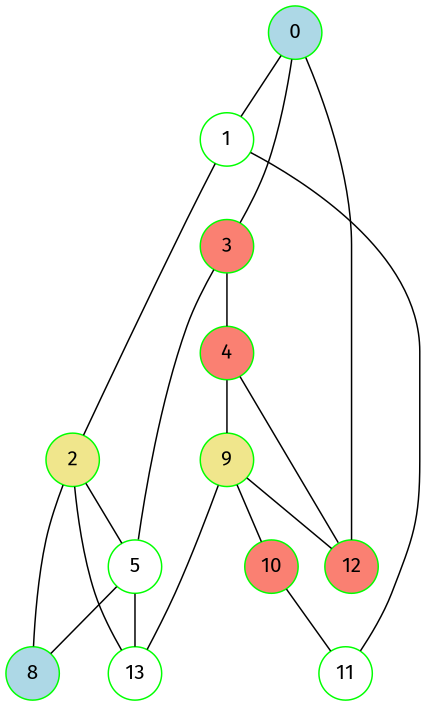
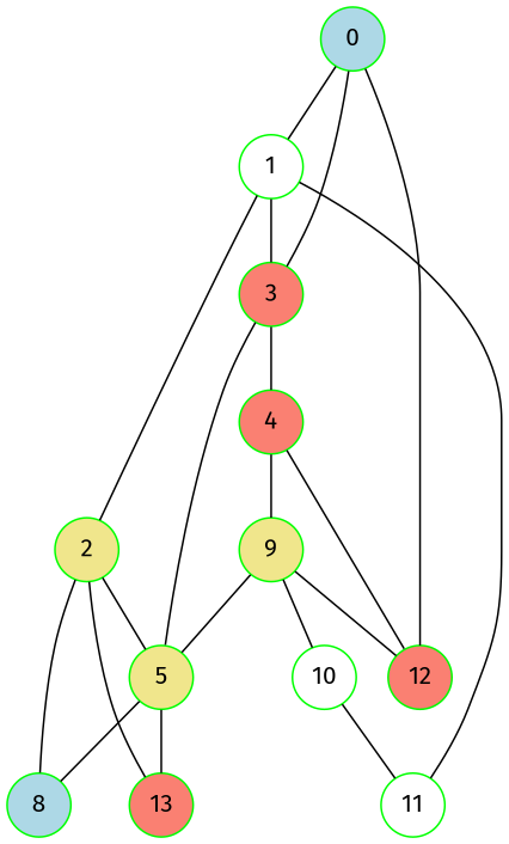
  graph {
    fontname="Fira Sans"
    node [color=green fillcolor=salmon fixedsize=true fontname="Fira Sans" shape=circle style=filled]
    edge [fontname="Fira Sans"]
    0 [fillcolor=lightblue]
    1 [fillcolor=white]
    3
    12
    2 [fillcolor=khaki]
    11 [fillcolor=white]
-   5 [fillcolor=white]
+   5 [fillcolor=khaki]
    4
    8 [fillcolor=lightblue]
-   13 [fillcolor=white]
-   10
+   13
+   10 [fillcolor=white]
    9 [fillcolor=khaki]
    0 -- 1
    0 -- 3
    0 -- 12
+   1 -- 3
    1 -- 2
    1 -- 11
    3 -- 5
    3 -- 4
    2 -- 5
    2 -- 8
    2 -- 13
    5 -- 8
    5 -- 13
    4 -- 12
    4 -- 9
    10 -- 11
    9 -- 12
-   9 -- 13
+   9 -- 5
    9 -- 10
  }
